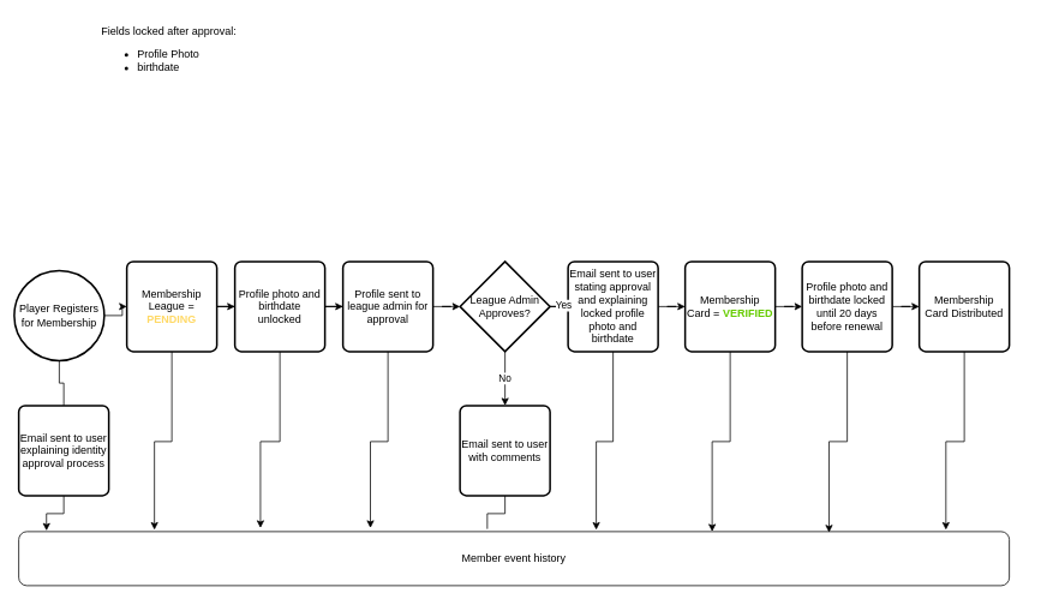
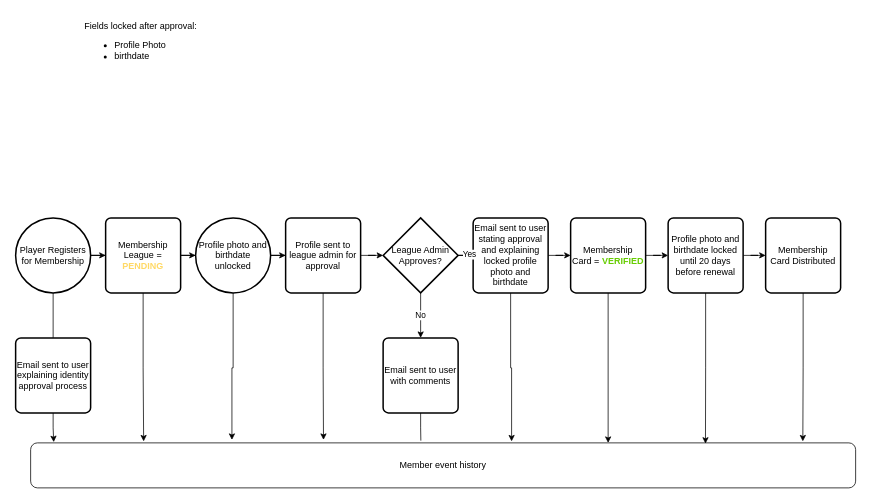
  <mxCell id="0" />
  <mxCell id="1" parent="0" />
  <mxCell id="2" style="edgeStyle=orthogonalEdgeStyle;rounded=0;orthogonalLoop=1;jettySize=auto;html=1;" edge="1" parent="1"><mxGeometry relative="1" as="geometry"><mxPoint x="220" y="200" as="sourcePoint" /></mxGeometry></mxCell>
  <mxCell id="3" value="No" style="edgeStyle=orthogonalEdgeStyle;rounded=0;orthogonalLoop=1;jettySize=auto;html=1;entryX=0.5;entryY=0;entryDx=0;entryDy=0;entryPerimeter=0;" edge="1" parent="1"><mxGeometry relative="1" as="geometry"><mxPoint x="370" y="250" as="sourcePoint" /></mxGeometry></mxCell>
  <mxCell id="4" style="edgeStyle=orthogonalEdgeStyle;rounded=0;orthogonalLoop=1;jettySize=auto;html=1;entryX=0;entryY=0.5;entryDx=0;entryDy=0;entryPerimeter=0;" edge="1" parent="1"><mxGeometry relative="1" as="geometry"><mxPoint x="420" y="200" as="sourcePoint" /></mxGeometry></mxCell>
  <mxCell id="5" value="Yes" style="edgeLabel;html=1;align=center;verticalAlign=middle;resizable=0;points=[];" vertex="1" connectable="0" parent="4"><mxGeometry x="-0.243" y="-1" relative="1" as="geometry"><mxPoint as="offset" /></mxGeometry></mxCell>
  <mxCell id="6" style="edgeStyle=orthogonalEdgeStyle;rounded=0;orthogonalLoop=1;jettySize=auto;html=1;entryX=0;entryY=0.5;entryDx=0;entryDy=0;" edge="1" parent="1"><mxGeometry relative="1" as="geometry"><mxPoint x="616.67" y="200" as="sourcePoint" /></mxGeometry></mxCell>
  <mxCell id="7" style="edgeStyle=orthogonalEdgeStyle;rounded=0;orthogonalLoop=1;jettySize=auto;html=1;entryX=0;entryY=0.5;entryDx=0;entryDy=0;" edge="1" parent="1" source="9" target="27"><mxGeometry relative="1" as="geometry" /></mxCell>
  <mxCell id="8" style="edgeStyle=orthogonalEdgeStyle;rounded=0;orthogonalLoop=1;jettySize=auto;html=1;entryX=0.583;entryY=-0.033;entryDx=0;entryDy=0;entryPerimeter=0;" edge="1" parent="1" source="9" target="35"><mxGeometry relative="1" as="geometry"><mxPoint x="680" y="650" as="targetPoint" /></mxGeometry></mxCell>
  <mxCell id="9" value="Email sent to user stating approval and explaining locked profile photo and birthdate" style="rounded=1;whiteSpace=wrap;html=1;absoluteArcSize=1;arcSize=14;strokeWidth=2;" vertex="1" parent="1"><mxGeometry x="630" y="290" width="100" height="100" as="geometry" /></mxCell>
  <mxCell id="10" style="edgeStyle=orthogonalEdgeStyle;rounded=0;orthogonalLoop=1;jettySize=auto;html=1;entryX=0;entryY=0.5;entryDx=0;entryDy=0;" edge="1" parent="1" source="12" target="15"><mxGeometry relative="1" as="geometry" /></mxCell>
  <mxCell id="11" style="edgeStyle=orthogonalEdgeStyle;rounded=0;orthogonalLoop=1;jettySize=auto;html=1;entryX=0.028;entryY=-0.017;entryDx=0;entryDy=0;entryPerimeter=0;startArrow=none;" edge="1" parent="1" source="38" target="35"><mxGeometry relative="1" as="geometry" /></mxCell>
- <mxCell id="12" value="Player Registers&lt;br&gt;for Membership" style="strokeWidth=2;html=1;shape=mxgraph.flowchart.start_2;whiteSpace=wrap;" vertex="1" parent="1"><mxGeometry x="15" y="300" width="100" height="100" as="geometry" /></mxCell>
+ <mxCell id="12" value="Player Registers&lt;br&gt;for Membership" style="strokeWidth=2;html=1;shape=mxgraph.flowchart.start_2;whiteSpace=wrap;" vertex="1" parent="1"><mxGeometry x="20" y="290" width="100" height="100" as="geometry" /></mxCell>
  <mxCell id="13" style="edgeStyle=orthogonalEdgeStyle;rounded=0;orthogonalLoop=1;jettySize=auto;html=1;entryX=0;entryY=0.5;entryDx=0;entryDy=0;" edge="1" parent="1" source="15" target="33"><mxGeometry relative="1" as="geometry" /></mxCell>
  <mxCell id="14" style="edgeStyle=orthogonalEdgeStyle;rounded=0;orthogonalLoop=1;jettySize=auto;html=1;entryX=0.137;entryY=-0.033;entryDx=0;entryDy=0;entryPerimeter=0;" edge="1" parent="1" source="15" target="35"><mxGeometry relative="1" as="geometry" /></mxCell>
  <mxCell id="15" value="Membership&lt;br&gt;League = &lt;b&gt;&lt;font color=&quot;#ffd966&quot;&gt;PENDING&lt;/font&gt;&lt;/b&gt;" style="rounded=1;whiteSpace=wrap;html=1;absoluteArcSize=1;arcSize=14;strokeWidth=2;" vertex="1" parent="1"><mxGeometry x="140" y="290" width="100" height="100" as="geometry" /></mxCell>
  <mxCell id="16" style="edgeStyle=orthogonalEdgeStyle;rounded=0;orthogonalLoop=1;jettySize=auto;html=1;entryX=0;entryY=0.5;entryDx=0;entryDy=0;entryPerimeter=0;" edge="1" parent="1" source="18" target="22"><mxGeometry relative="1" as="geometry" /></mxCell>
  <mxCell id="17" style="edgeStyle=orthogonalEdgeStyle;rounded=0;orthogonalLoop=1;jettySize=auto;html=1;entryX=0.355;entryY=-0.067;entryDx=0;entryDy=0;entryPerimeter=0;" edge="1" parent="1" source="18" target="35"><mxGeometry relative="1" as="geometry" /></mxCell>
  <mxCell id="18" value="Profile sent to league admin for approval" style="rounded=1;whiteSpace=wrap;html=1;absoluteArcSize=1;arcSize=14;strokeWidth=2;" vertex="1" parent="1"><mxGeometry x="380" y="290" width="100" height="100" as="geometry" /></mxCell>
  <mxCell id="19" style="edgeStyle=orthogonalEdgeStyle;rounded=0;orthogonalLoop=1;jettySize=auto;html=1;" edge="1" parent="1" source="22" target="9"><mxGeometry relative="1" as="geometry" /></mxCell>
  <mxCell id="20" value="Yes" style="edgeLabel;html=1;align=center;verticalAlign=middle;resizable=0;points=[];" vertex="1" connectable="0" parent="19"><mxGeometry x="-0.533" y="2" relative="1" as="geometry"><mxPoint as="offset" /></mxGeometry></mxCell>
  <mxCell id="21" value="No" style="edgeStyle=orthogonalEdgeStyle;rounded=0;orthogonalLoop=1;jettySize=auto;html=1;entryX=0.5;entryY=0;entryDx=0;entryDy=0;" edge="1" parent="1" source="22" target="24"><mxGeometry relative="1" as="geometry" /></mxCell>
  <mxCell id="22" value="League Admin Approves?" style="strokeWidth=2;html=1;shape=mxgraph.flowchart.decision;whiteSpace=wrap;" vertex="1" parent="1"><mxGeometry x="510" y="290" width="100" height="100" as="geometry" /></mxCell>
  <mxCell id="23" style="edgeStyle=orthogonalEdgeStyle;rounded=0;orthogonalLoop=1;jettySize=auto;html=1;entryX=0.473;entryY=-0.05;entryDx=0;entryDy=0;entryPerimeter=0;endArrow=none;" edge="1" parent="1" source="24" target="35"><mxGeometry relative="1" as="geometry"><mxPoint x="560" y="650" as="targetPoint" /></mxGeometry></mxCell>
  <mxCell id="24" value="Email sent to user with comments" style="rounded=1;whiteSpace=wrap;html=1;absoluteArcSize=1;arcSize=14;strokeWidth=2;" vertex="1" parent="1"><mxGeometry x="510" y="450" width="100" height="100" as="geometry" /></mxCell>
  <mxCell id="25" style="edgeStyle=orthogonalEdgeStyle;rounded=0;orthogonalLoop=1;jettySize=auto;html=1;entryX=0;entryY=0.5;entryDx=0;entryDy=0;" edge="1" parent="1" source="27" target="30"><mxGeometry relative="1" as="geometry" /></mxCell>
  <mxCell id="26" style="edgeStyle=orthogonalEdgeStyle;rounded=0;orthogonalLoop=1;jettySize=auto;html=1;entryX=0.7;entryY=0;entryDx=0;entryDy=0;entryPerimeter=0;" edge="1" parent="1" source="27" target="35"><mxGeometry relative="1" as="geometry" /></mxCell>
  <mxCell id="27" value="Membership&lt;br&gt;Card = &lt;b&gt;&lt;font color=&quot;#66cc00&quot;&gt;VERIFIED&lt;/font&gt;&lt;/b&gt;" style="rounded=1;whiteSpace=wrap;html=1;absoluteArcSize=1;arcSize=14;strokeWidth=2;" vertex="1" parent="1"><mxGeometry x="760" y="290" width="100" height="100" as="geometry" /></mxCell>
  <mxCell id="28" style="edgeStyle=orthogonalEdgeStyle;rounded=0;orthogonalLoop=1;jettySize=auto;html=1;entryX=0.818;entryY=0.017;entryDx=0;entryDy=0;entryPerimeter=0;" edge="1" parent="1" source="30" target="35"><mxGeometry relative="1" as="geometry" /></mxCell>
  <mxCell id="29" style="edgeStyle=orthogonalEdgeStyle;rounded=0;orthogonalLoop=1;jettySize=auto;html=1;entryX=0;entryY=0.5;entryDx=0;entryDy=0;" edge="1" parent="1" source="30" target="37"><mxGeometry relative="1" as="geometry" /></mxCell>
  <mxCell id="30" value="Profile photo and birthdate locked until 20 days before renewal" style="rounded=1;whiteSpace=wrap;html=1;absoluteArcSize=1;arcSize=14;strokeWidth=2;" vertex="1" parent="1"><mxGeometry x="890" y="290" width="100" height="100" as="geometry" /></mxCell>
  <mxCell id="31" style="edgeStyle=orthogonalEdgeStyle;rounded=0;orthogonalLoop=1;jettySize=auto;html=1;entryX=0;entryY=0.5;entryDx=0;entryDy=0;" edge="1" parent="1" source="33" target="18"><mxGeometry relative="1" as="geometry" /></mxCell>
  <mxCell id="32" style="edgeStyle=orthogonalEdgeStyle;rounded=0;orthogonalLoop=1;jettySize=auto;html=1;entryX=0.244;entryY=-0.067;entryDx=0;entryDy=0;entryPerimeter=0;" edge="1" parent="1" source="33" target="35"><mxGeometry relative="1" as="geometry"><mxPoint x="310" y="650" as="targetPoint" /></mxGeometry></mxCell>
- <mxCell id="33" value="Profile photo and birthdate unlocked" style="rounded=1;whiteSpace=wrap;html=1;absoluteArcSize=1;arcSize=14;strokeWidth=2;" vertex="1" parent="1"><mxGeometry x="260" y="290" width="100" height="100" as="geometry" /></mxCell>
+ <mxCell id="33" value="Profile photo and birthdate unlocked" style="ellipse;whiteSpace=wrap;html=1;absoluteArcSize=1;arcSize=14;strokeWidth=2;" vertex="1" parent="1"><mxGeometry x="260" y="290" width="100" height="100" as="geometry" /></mxCell>
  <mxCell id="34" value="Fields locked after approval:&lt;br&gt;&lt;ul&gt;&lt;li&gt;Profile Photo&lt;/li&gt;&lt;li&gt;birthdate&lt;/li&gt;&lt;/ul&gt;" style="text;html=1;strokeColor=none;fillColor=none;align=left;verticalAlign=middle;whiteSpace=wrap;rounded=0;" vertex="1" parent="1"><mxGeometry x="110" y="20" width="240" height="80" as="geometry" /></mxCell>
- <mxCell id="35" value="Member event history" style="rounded=1;whiteSpace=wrap;html=1;" vertex="1" parent="1"><mxGeometry x="20" y="590" width="1100" height="60" as="geometry" /></mxCell>
+ <mxCell id="35" value="Member event history" style="rounded=1;whiteSpace=wrap;html=1;" vertex="1" parent="1"><mxGeometry x="40" y="590" width="1100" height="60" as="geometry" /></mxCell>
  <mxCell id="36" style="edgeStyle=orthogonalEdgeStyle;rounded=0;orthogonalLoop=1;jettySize=auto;html=1;entryX=0.936;entryY=-0.033;entryDx=0;entryDy=0;entryPerimeter=0;" edge="1" parent="1" source="37" target="35"><mxGeometry relative="1" as="geometry" /></mxCell>
  <mxCell id="37" value="Membership&lt;br&gt;Card Distributed" style="rounded=1;whiteSpace=wrap;html=1;absoluteArcSize=1;arcSize=14;strokeWidth=2;" vertex="1" parent="1"><mxGeometry x="1020" y="290" width="100" height="100" as="geometry" /></mxCell>
  <mxCell id="38" value="Email sent to user explaining identity approval process" style="rounded=1;whiteSpace=wrap;html=1;absoluteArcSize=1;arcSize=14;strokeWidth=2;" vertex="1" parent="1"><mxGeometry x="20" y="450" width="100" height="100" as="geometry" /></mxCell>
  <mxCell id="39" value="" style="edgeStyle=orthogonalEdgeStyle;rounded=0;orthogonalLoop=1;jettySize=auto;html=1;entryX=0.5;entryY=0;entryDx=0;entryDy=0;endArrow=none;" edge="1" parent="1" source="12" target="38"><mxGeometry relative="1" as="geometry"><mxPoint x="70" y="390" as="sourcePoint" /><mxPoint x="69.4" y="661.02" as="targetPoint" /></mxGeometry></mxCell>
